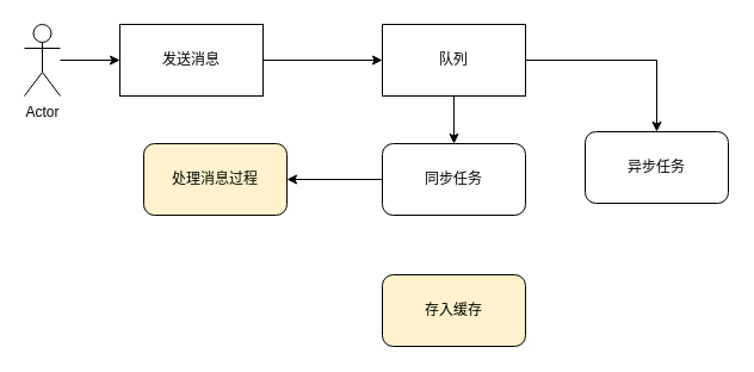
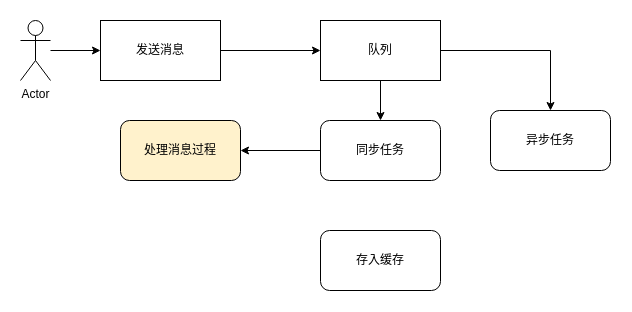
  <mxCell id="0" />
  <mxCell id="1" parent="0" />
  <mxCell id="2" style="edgeStyle=orthogonalEdgeStyle;rounded=0;orthogonalLoop=1;jettySize=auto;html=1;entryX=0;entryY=0.5;entryDx=0;entryDy=0;" edge="1" parent="1" source="3" target="8"><mxGeometry relative="1" as="geometry" /></mxCell>
  <mxCell id="3" value="发送消息" style="rounded=0;whiteSpace=wrap;html=1;" vertex="1" parent="1"><mxGeometry x="100" y="20" width="120" height="60" as="geometry" /></mxCell>
  <mxCell id="4" style="edgeStyle=orthogonalEdgeStyle;rounded=0;orthogonalLoop=1;jettySize=auto;html=1;" edge="1" parent="1" source="5" target="3"><mxGeometry relative="1" as="geometry" /></mxCell>
  <mxCell id="5" value="Actor" style="shape=umlActor;verticalLabelPosition=bottom;verticalAlign=top;html=1;outlineConnect=0;" vertex="1" parent="1"><mxGeometry x="20" y="20" width="30" height="60" as="geometry" /></mxCell>
  <mxCell id="6" style="edgeStyle=orthogonalEdgeStyle;rounded=0;orthogonalLoop=1;jettySize=auto;html=1;entryX=0.5;entryY=0;entryDx=0;entryDy=0;" edge="1" parent="1" source="8" target="10"><mxGeometry relative="1" as="geometry" /></mxCell>
  <mxCell id="7" style="edgeStyle=orthogonalEdgeStyle;rounded=0;orthogonalLoop=1;jettySize=auto;html=1;" edge="1" parent="1" source="8" target="11"><mxGeometry relative="1" as="geometry" /></mxCell>
  <mxCell id="8" value="队列" style="rounded=0;whiteSpace=wrap;html=1;" vertex="1" parent="1"><mxGeometry x="320" y="20" width="120" height="60" as="geometry" /></mxCell>
  <mxCell id="9" value="" style="edgeStyle=orthogonalEdgeStyle;rounded=0;orthogonalLoop=1;jettySize=auto;html=1;" edge="1" parent="1" source="10" target="12"><mxGeometry relative="1" as="geometry" /></mxCell>
  <mxCell id="10" value="同步任务" style="rounded=1;whiteSpace=wrap;html=1;" vertex="1" parent="1"><mxGeometry x="320" y="120" width="120" height="60" as="geometry" /></mxCell>
  <mxCell id="11" value="异步任务" style="rounded=1;whiteSpace=wrap;html=1;" vertex="1" parent="1"><mxGeometry x="490" y="110" width="120" height="60" as="geometry" /></mxCell>
  <mxCell id="12" value="处理消息过程" style="rounded=1;whiteSpace=wrap;html=1;fillColor=#fff2cc;" vertex="1" parent="1"><mxGeometry x="120" y="120" width="120" height="60" as="geometry" /></mxCell>
- <mxCell id="13" value="存入缓存" style="rounded=1;whiteSpace=wrap;html=1;fillColor=#fff2cc;" vertex="1" parent="1"><mxGeometry x="320" y="230" width="120" height="60" as="geometry" /></mxCell>
+ <mxCell id="13" value="存入缓存" style="rounded=1;whiteSpace=wrap;html=1;" vertex="1" parent="1"><mxGeometry x="320" y="230" width="120" height="60" as="geometry" /></mxCell>
